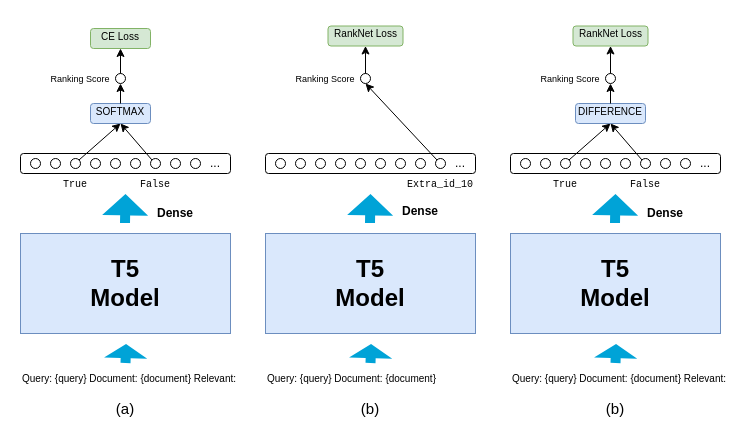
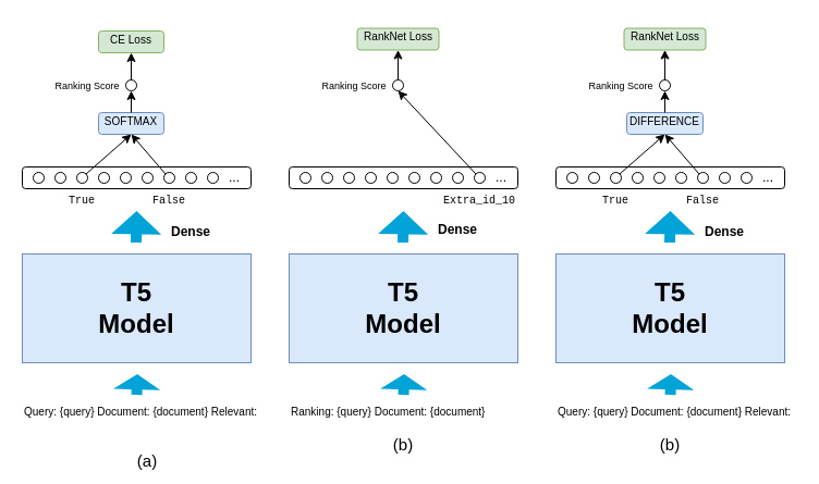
  <mxCell id="0" />
  <mxCell id="1" parent="0" />
  <mxCell id="2" value="" style="rounded=0;whiteSpace=wrap;html=1;fillColor=#dae8fc;strokeColor=#6c8ebf;" vertex="1" parent="1"><mxGeometry x="20" y="233" width="210" height="100" as="geometry" /></mxCell>
  <mxCell id="3" value="&lt;b&gt;&lt;font style=&quot;font-size: 24px;&quot;&gt;T5 Model&lt;/font&gt;&lt;/b&gt;" style="text;html=1;strokeColor=none;fillColor=none;align=center;verticalAlign=middle;whiteSpace=wrap;rounded=0;" vertex="1" parent="1"><mxGeometry x="95" y="268" width="60" height="30" as="geometry" /></mxCell>
  <mxCell id="4" value="Query: {query} Document: {document} Relevant:" style="text;html=1;strokeColor=none;fillColor=none;align=left;verticalAlign=middle;whiteSpace=wrap;rounded=0;fontSize=10;" vertex="1" parent="1"><mxGeometry x="20" y="363" width="220" height="30" as="geometry" /></mxCell>
  <mxCell id="5" value="" style="shape=flexArrow;endArrow=classic;html=1;rounded=1;endWidth=35;endSize=6.79;fillColor=#00a3d7;strokeColor=none;shadow=0;" edge="1" parent="1"><mxGeometry width="50" height="50" relative="1" as="geometry"><mxPoint x="124.5" y="223" as="sourcePoint" /><mxPoint x="125" y="193" as="targetPoint" /></mxGeometry></mxCell>
  <mxCell id="6" value="" style="rounded=1;whiteSpace=wrap;html=1;" vertex="1" parent="1"><mxGeometry x="20" y="153" width="210" height="20" as="geometry" /></mxCell>
  <mxCell id="7" value="" style="ellipse;whiteSpace=wrap;html=1;aspect=fixed;" vertex="1" parent="1"><mxGeometry x="30" y="158" width="10" height="10" as="geometry" /></mxCell>
  <mxCell id="8" value="" style="ellipse;whiteSpace=wrap;html=1;aspect=fixed;" vertex="1" parent="1"><mxGeometry x="50" y="158" width="10" height="10" as="geometry" /></mxCell>
  <mxCell id="9" value="" style="ellipse;whiteSpace=wrap;html=1;aspect=fixed;" vertex="1" parent="1"><mxGeometry x="70" y="158" width="10" height="10" as="geometry" /></mxCell>
  <mxCell id="10" value="" style="ellipse;whiteSpace=wrap;html=1;aspect=fixed;" vertex="1" parent="1"><mxGeometry x="90" y="158" width="10" height="10" as="geometry" /></mxCell>
  <mxCell id="11" value="" style="ellipse;whiteSpace=wrap;html=1;aspect=fixed;" vertex="1" parent="1"><mxGeometry x="110" y="158" width="10" height="10" as="geometry" /></mxCell>
  <mxCell id="12" value="" style="ellipse;whiteSpace=wrap;html=1;aspect=fixed;" vertex="1" parent="1"><mxGeometry x="130" y="158" width="10" height="10" as="geometry" /></mxCell>
  <mxCell id="13" value="" style="ellipse;whiteSpace=wrap;html=1;aspect=fixed;" vertex="1" parent="1"><mxGeometry x="150" y="158" width="10" height="10" as="geometry" /></mxCell>
  <mxCell id="14" value="" style="ellipse;whiteSpace=wrap;html=1;aspect=fixed;" vertex="1" parent="1"><mxGeometry x="170" y="158" width="10" height="10" as="geometry" /></mxCell>
  <mxCell id="15" value="" style="ellipse;whiteSpace=wrap;html=1;aspect=fixed;" vertex="1" parent="1"><mxGeometry x="190" y="158" width="10" height="10" as="geometry" /></mxCell>
  <mxCell id="16" value="..." style="text;html=1;strokeColor=none;fillColor=none;align=center;verticalAlign=middle;whiteSpace=wrap;rounded=0;" vertex="1" parent="1"><mxGeometry x="200" y="158" width="30" height="10" as="geometry" /></mxCell>
  <mxCell id="17" value="&lt;font style=&quot;font-size: 10px;&quot; face=&quot;Courier New&quot;&gt;True&lt;/font&gt;" style="text;html=1;strokeColor=none;fillColor=none;align=center;verticalAlign=middle;whiteSpace=wrap;rounded=0;" vertex="1" parent="1"><mxGeometry x="45" y="168" width="60" height="30" as="geometry" /></mxCell>
  <mxCell id="18" value="&lt;font style=&quot;font-size: 10px;&quot; face=&quot;Courier New&quot;&gt;False&lt;/font&gt;" style="text;html=1;strokeColor=none;fillColor=none;align=center;verticalAlign=middle;whiteSpace=wrap;rounded=0;" vertex="1" parent="1"><mxGeometry x="125" y="168" width="60" height="30" as="geometry" /></mxCell>
  <mxCell id="19" value="" style="endArrow=classic;html=1;rounded=0;exitX=1;exitY=0;exitDx=0;exitDy=0;" edge="1" parent="1" source="9"><mxGeometry width="50" height="50" relative="1" as="geometry"><mxPoint x="80" y="158" as="sourcePoint" /><mxPoint x="120" y="123" as="targetPoint" /></mxGeometry></mxCell>
  <mxCell id="20" value="" style="endArrow=classic;html=1;rounded=0;exitX=0;exitY=0;exitDx=0;exitDy=0;" edge="1" parent="1" source="13"><mxGeometry width="50" height="50" relative="1" as="geometry"><mxPoint x="90" y="168" as="sourcePoint" /><mxPoint x="120" y="123" as="targetPoint" /></mxGeometry></mxCell>
  <mxCell id="21" value="" style="rounded=1;whiteSpace=wrap;html=1;fillColor=#dae8fc;strokeColor=#6c8ebf;" vertex="1" parent="1"><mxGeometry x="90" y="103" width="60" height="20" as="geometry" /></mxCell>
  <mxCell id="22" value="&lt;font style=&quot;font-size: 10px;&quot;&gt;SOFTMAX&lt;/font&gt;" style="text;html=1;strokeColor=none;fillColor=none;align=center;verticalAlign=middle;whiteSpace=wrap;rounded=0;" vertex="1" parent="1"><mxGeometry x="90" y="98" width="60" height="25" as="geometry" /></mxCell>
  <mxCell id="23" value="" style="endArrow=classic;html=1;rounded=0;" edge="1" parent="1" target="24"><mxGeometry width="50" height="50" relative="1" as="geometry"><mxPoint x="120" y="103" as="sourcePoint" /><mxPoint x="120" y="83" as="targetPoint" /></mxGeometry></mxCell>
  <mxCell id="24" value="" style="ellipse;whiteSpace=wrap;html=1;aspect=fixed;" vertex="1" parent="1"><mxGeometry x="115" y="73" width="10" height="10" as="geometry" /></mxCell>
  <mxCell id="25" value="&lt;font style=&quot;font-size: 9px;&quot;&gt;Ranking Score&lt;/font&gt;" style="text;html=1;strokeColor=none;fillColor=none;align=center;verticalAlign=middle;whiteSpace=wrap;rounded=0;" vertex="1" parent="1"><mxGeometry x="30" y="63" width="100" height="30" as="geometry" /></mxCell>
  <mxCell id="26" value="" style="shape=flexArrow;endArrow=classic;html=1;rounded=1;endWidth=32.222;endSize=4.4;fillColor=#00a3d7;strokeColor=none;shadow=0;" edge="1" parent="1"><mxGeometry width="50" height="50" relative="1" as="geometry"><mxPoint x="125" y="363" as="sourcePoint" /><mxPoint x="125.56" y="343" as="targetPoint" /></mxGeometry></mxCell>
  <mxCell id="27" value="" style="endArrow=classic;html=1;rounded=0;entryX=0.5;entryY=1;entryDx=0;entryDy=0;" edge="1" parent="1" target="29"><mxGeometry width="50" height="50" relative="1" as="geometry"><mxPoint x="120" y="73" as="sourcePoint" /><mxPoint x="120" y="53" as="targetPoint" /></mxGeometry></mxCell>
  <mxCell id="28" value="" style="rounded=1;whiteSpace=wrap;html=1;fillColor=#d5e8d4;strokeColor=#82b366;" vertex="1" parent="1"><mxGeometry x="90" y="28" width="60" height="20" as="geometry" /></mxCell>
  <mxCell id="29" value="&lt;font style=&quot;font-size: 10px;&quot;&gt;CE Loss&lt;/font&gt;" style="text;html=1;strokeColor=none;fillColor=none;align=center;verticalAlign=middle;whiteSpace=wrap;rounded=0;" vertex="1" parent="1"><mxGeometry x="90" y="23" width="60" height="25" as="geometry" /></mxCell>
  <mxCell id="30" value="" style="rounded=0;whiteSpace=wrap;html=1;fillColor=#dae8fc;strokeColor=#6c8ebf;" vertex="1" parent="1"><mxGeometry x="265" y="233" width="210" height="100" as="geometry" /></mxCell>
  <mxCell id="31" value="&lt;b&gt;&lt;font style=&quot;font-size: 24px;&quot;&gt;T5 Model&lt;/font&gt;&lt;/b&gt;" style="text;html=1;strokeColor=none;fillColor=none;align=center;verticalAlign=middle;whiteSpace=wrap;rounded=0;" vertex="1" parent="1"><mxGeometry x="340" y="268" width="60" height="30" as="geometry" /></mxCell>
- <mxCell id="32" value="Query: {query} Document: {document}" style="text;html=1;strokeColor=none;fillColor=none;align=left;verticalAlign=middle;whiteSpace=wrap;rounded=0;fontSize=10;" vertex="1" parent="1"><mxGeometry x="265" y="363" width="220" height="30" as="geometry" /></mxCell>
+ <mxCell id="32" value="Ranking: {query} Document: {document}" style="text;html=1;strokeColor=none;fillColor=none;align=left;verticalAlign=middle;whiteSpace=wrap;rounded=0;fontSize=10;" vertex="1" parent="1"><mxGeometry x="265" y="363" width="220" height="30" as="geometry" /></mxCell>
  <mxCell id="33" value="" style="shape=flexArrow;endArrow=classic;html=1;rounded=1;endWidth=35;endSize=6.79;fillColor=#00a3d7;strokeColor=none;shadow=0;" edge="1" parent="1"><mxGeometry width="50" height="50" relative="1" as="geometry"><mxPoint x="369.5" y="223" as="sourcePoint" /><mxPoint x="370" y="193" as="targetPoint" /></mxGeometry></mxCell>
  <mxCell id="34" value="" style="rounded=1;whiteSpace=wrap;html=1;" vertex="1" parent="1"><mxGeometry x="265" y="153" width="210" height="20" as="geometry" /></mxCell>
  <mxCell id="35" value="" style="ellipse;whiteSpace=wrap;html=1;aspect=fixed;" vertex="1" parent="1"><mxGeometry x="275" y="158" width="10" height="10" as="geometry" /></mxCell>
  <mxCell id="36" value="" style="ellipse;whiteSpace=wrap;html=1;aspect=fixed;" vertex="1" parent="1"><mxGeometry x="295" y="158" width="10" height="10" as="geometry" /></mxCell>
  <mxCell id="37" value="" style="ellipse;whiteSpace=wrap;html=1;aspect=fixed;" vertex="1" parent="1"><mxGeometry x="315" y="158" width="10" height="10" as="geometry" /></mxCell>
  <mxCell id="38" value="" style="ellipse;whiteSpace=wrap;html=1;aspect=fixed;" vertex="1" parent="1"><mxGeometry x="335" y="158" width="10" height="10" as="geometry" /></mxCell>
  <mxCell id="39" value="" style="ellipse;whiteSpace=wrap;html=1;aspect=fixed;" vertex="1" parent="1"><mxGeometry x="355" y="158" width="10" height="10" as="geometry" /></mxCell>
  <mxCell id="40" value="" style="ellipse;whiteSpace=wrap;html=1;aspect=fixed;" vertex="1" parent="1"><mxGeometry x="375" y="158" width="10" height="10" as="geometry" /></mxCell>
  <mxCell id="41" value="" style="ellipse;whiteSpace=wrap;html=1;aspect=fixed;" vertex="1" parent="1"><mxGeometry x="395" y="158" width="10" height="10" as="geometry" /></mxCell>
  <mxCell id="42" value="" style="ellipse;whiteSpace=wrap;html=1;aspect=fixed;" vertex="1" parent="1"><mxGeometry x="415" y="158" width="10" height="10" as="geometry" /></mxCell>
  <mxCell id="43" value="" style="ellipse;whiteSpace=wrap;html=1;aspect=fixed;" vertex="1" parent="1"><mxGeometry x="435" y="158" width="10" height="10" as="geometry" /></mxCell>
  <mxCell id="44" value="..." style="text;html=1;strokeColor=none;fillColor=none;align=center;verticalAlign=middle;whiteSpace=wrap;rounded=0;" vertex="1" parent="1"><mxGeometry x="445" y="158" width="30" height="10" as="geometry" /></mxCell>
  <mxCell id="45" value="&lt;font style=&quot;font-size: 10px;&quot; face=&quot;Courier New&quot;&gt;Extra_id_10&lt;/font&gt;" style="text;html=1;strokeColor=none;fillColor=none;align=center;verticalAlign=middle;whiteSpace=wrap;rounded=0;" vertex="1" parent="1"><mxGeometry x="410" y="168" width="60" height="30" as="geometry" /></mxCell>
  <mxCell id="46" value="" style="ellipse;whiteSpace=wrap;html=1;aspect=fixed;" vertex="1" parent="1"><mxGeometry x="360" y="73" width="10" height="10" as="geometry" /></mxCell>
  <mxCell id="47" value="&lt;font style=&quot;font-size: 9px;&quot;&gt;Ranking Score&lt;/font&gt;" style="text;html=1;strokeColor=none;fillColor=none;align=center;verticalAlign=middle;whiteSpace=wrap;rounded=0;" vertex="1" parent="1"><mxGeometry x="275" y="63" width="100" height="30" as="geometry" /></mxCell>
  <mxCell id="48" value="" style="shape=flexArrow;endArrow=classic;html=1;rounded=1;endWidth=32.222;endSize=4.4;fillColor=#00a3d7;strokeColor=none;shadow=0;" edge="1" parent="1"><mxGeometry width="50" height="50" relative="1" as="geometry"><mxPoint x="370" y="363" as="sourcePoint" /><mxPoint x="370.56" y="343" as="targetPoint" /></mxGeometry></mxCell>
  <mxCell id="49" value="" style="endArrow=classic;html=1;rounded=0;entryX=0.5;entryY=1;entryDx=0;entryDy=0;" edge="1" parent="1" target="51"><mxGeometry width="50" height="50" relative="1" as="geometry"><mxPoint x="365" y="73" as="sourcePoint" /><mxPoint x="365" y="53" as="targetPoint" /></mxGeometry></mxCell>
  <mxCell id="50" value="" style="rounded=1;whiteSpace=wrap;html=1;fillColor=#d5e8d4;strokeColor=#82b366;" vertex="1" parent="1"><mxGeometry x="327.5" y="25.5" width="75" height="20" as="geometry" /></mxCell>
  <mxCell id="51" value="&lt;font style=&quot;font-size: 10px;&quot;&gt;RankNet Loss&lt;/font&gt;" style="text;html=1;strokeColor=none;fillColor=none;align=center;verticalAlign=middle;whiteSpace=wrap;rounded=0;" vertex="1" parent="1"><mxGeometry x="322.5" y="20.5" width="85" height="25" as="geometry" /></mxCell>
  <mxCell id="52" value="" style="rounded=0;whiteSpace=wrap;html=1;fillColor=#dae8fc;strokeColor=#6c8ebf;" vertex="1" parent="1"><mxGeometry x="510" y="233" width="210" height="100" as="geometry" /></mxCell>
  <mxCell id="53" value="&lt;b&gt;&lt;font style=&quot;font-size: 24px;&quot;&gt;T5 Model&lt;/font&gt;&lt;/b&gt;" style="text;html=1;strokeColor=none;fillColor=none;align=center;verticalAlign=middle;whiteSpace=wrap;rounded=0;" vertex="1" parent="1"><mxGeometry x="585" y="268" width="60" height="30" as="geometry" /></mxCell>
  <mxCell id="54" value="Query: {query} Document: {document} Relevant:" style="text;html=1;strokeColor=none;fillColor=none;align=left;verticalAlign=middle;whiteSpace=wrap;rounded=0;fontSize=10;" vertex="1" parent="1"><mxGeometry x="510" y="363" width="220" height="30" as="geometry" /></mxCell>
  <mxCell id="55" value="" style="shape=flexArrow;endArrow=classic;html=1;rounded=1;endWidth=35;endSize=6.79;fillColor=#00a3d7;strokeColor=none;shadow=0;" edge="1" parent="1"><mxGeometry width="50" height="50" relative="1" as="geometry"><mxPoint x="614.5" y="223" as="sourcePoint" /><mxPoint x="615" y="193" as="targetPoint" /></mxGeometry></mxCell>
  <mxCell id="56" value="" style="rounded=1;whiteSpace=wrap;html=1;" vertex="1" parent="1"><mxGeometry x="510" y="153" width="210" height="20" as="geometry" /></mxCell>
  <mxCell id="57" value="" style="ellipse;whiteSpace=wrap;html=1;aspect=fixed;" vertex="1" parent="1"><mxGeometry x="520" y="158" width="10" height="10" as="geometry" /></mxCell>
  <mxCell id="58" value="" style="ellipse;whiteSpace=wrap;html=1;aspect=fixed;" vertex="1" parent="1"><mxGeometry x="540" y="158" width="10" height="10" as="geometry" /></mxCell>
  <mxCell id="59" value="" style="ellipse;whiteSpace=wrap;html=1;aspect=fixed;" vertex="1" parent="1"><mxGeometry x="560" y="158" width="10" height="10" as="geometry" /></mxCell>
  <mxCell id="60" value="" style="ellipse;whiteSpace=wrap;html=1;aspect=fixed;" vertex="1" parent="1"><mxGeometry x="580" y="158" width="10" height="10" as="geometry" /></mxCell>
  <mxCell id="61" value="" style="ellipse;whiteSpace=wrap;html=1;aspect=fixed;" vertex="1" parent="1"><mxGeometry x="600" y="158" width="10" height="10" as="geometry" /></mxCell>
  <mxCell id="62" value="" style="ellipse;whiteSpace=wrap;html=1;aspect=fixed;" vertex="1" parent="1"><mxGeometry x="620" y="158" width="10" height="10" as="geometry" /></mxCell>
  <mxCell id="63" value="" style="ellipse;whiteSpace=wrap;html=1;aspect=fixed;" vertex="1" parent="1"><mxGeometry x="640" y="158" width="10" height="10" as="geometry" /></mxCell>
  <mxCell id="64" value="" style="ellipse;whiteSpace=wrap;html=1;aspect=fixed;" vertex="1" parent="1"><mxGeometry x="660" y="158" width="10" height="10" as="geometry" /></mxCell>
  <mxCell id="65" value="" style="ellipse;whiteSpace=wrap;html=1;aspect=fixed;" vertex="1" parent="1"><mxGeometry x="680" y="158" width="10" height="10" as="geometry" /></mxCell>
  <mxCell id="66" value="..." style="text;html=1;strokeColor=none;fillColor=none;align=center;verticalAlign=middle;whiteSpace=wrap;rounded=0;" vertex="1" parent="1"><mxGeometry x="690" y="158" width="30" height="10" as="geometry" /></mxCell>
  <mxCell id="67" value="&lt;font style=&quot;font-size: 10px;&quot; face=&quot;Courier New&quot;&gt;True&lt;/font&gt;" style="text;html=1;strokeColor=none;fillColor=none;align=center;verticalAlign=middle;whiteSpace=wrap;rounded=0;" vertex="1" parent="1"><mxGeometry x="535" y="168" width="60" height="30" as="geometry" /></mxCell>
  <mxCell id="68" value="&lt;font style=&quot;font-size: 10px;&quot; face=&quot;Courier New&quot;&gt;False&lt;/font&gt;" style="text;html=1;strokeColor=none;fillColor=none;align=center;verticalAlign=middle;whiteSpace=wrap;rounded=0;" vertex="1" parent="1"><mxGeometry x="615" y="168" width="60" height="30" as="geometry" /></mxCell>
  <mxCell id="69" value="" style="endArrow=classic;html=1;rounded=0;exitX=1;exitY=0;exitDx=0;exitDy=0;" edge="1" parent="1" source="59"><mxGeometry width="50" height="50" relative="1" as="geometry"><mxPoint x="570" y="158" as="sourcePoint" /><mxPoint x="610" y="123" as="targetPoint" /></mxGeometry></mxCell>
  <mxCell id="70" value="" style="endArrow=classic;html=1;rounded=0;exitX=0;exitY=0;exitDx=0;exitDy=0;" edge="1" parent="1" source="63"><mxGeometry width="50" height="50" relative="1" as="geometry"><mxPoint x="580" y="168" as="sourcePoint" /><mxPoint x="610" y="123" as="targetPoint" /></mxGeometry></mxCell>
  <mxCell id="71" value="" style="rounded=1;whiteSpace=wrap;html=1;fillColor=#dae8fc;strokeColor=#6c8ebf;" vertex="1" parent="1"><mxGeometry x="575" y="103" width="70" height="20" as="geometry" /></mxCell>
  <mxCell id="72" value="&lt;font style=&quot;font-size: 10px;&quot;&gt;DIFFERENCE&lt;/font&gt;" style="text;html=1;strokeColor=none;fillColor=none;align=center;verticalAlign=middle;whiteSpace=wrap;rounded=0;" vertex="1" parent="1"><mxGeometry x="580" y="98" width="60" height="25" as="geometry" /></mxCell>
  <mxCell id="73" value="" style="endArrow=classic;html=1;rounded=0;" edge="1" parent="1" target="74"><mxGeometry width="50" height="50" relative="1" as="geometry"><mxPoint x="610" y="103" as="sourcePoint" /><mxPoint x="610" y="83" as="targetPoint" /></mxGeometry></mxCell>
  <mxCell id="74" value="" style="ellipse;whiteSpace=wrap;html=1;aspect=fixed;" vertex="1" parent="1"><mxGeometry x="605" y="73" width="10" height="10" as="geometry" /></mxCell>
  <mxCell id="75" value="&lt;font style=&quot;font-size: 9px;&quot;&gt;Ranking Score&lt;/font&gt;" style="text;html=1;strokeColor=none;fillColor=none;align=center;verticalAlign=middle;whiteSpace=wrap;rounded=0;" vertex="1" parent="1"><mxGeometry x="520" y="63" width="100" height="30" as="geometry" /></mxCell>
  <mxCell id="76" value="" style="shape=flexArrow;endArrow=classic;html=1;rounded=1;endWidth=32.222;endSize=4.4;fillColor=#00a3d7;strokeColor=none;shadow=0;" edge="1" parent="1"><mxGeometry width="50" height="50" relative="1" as="geometry"><mxPoint x="615" y="363" as="sourcePoint" /><mxPoint x="615.56" y="343" as="targetPoint" /></mxGeometry></mxCell>
  <mxCell id="77" value="" style="endArrow=classic;html=1;rounded=0;entryX=0.5;entryY=1;entryDx=0;entryDy=0;" edge="1" parent="1" target="80"><mxGeometry width="50" height="50" relative="1" as="geometry"><mxPoint x="610" y="73" as="sourcePoint" /><mxPoint x="610" y="48" as="targetPoint" /></mxGeometry></mxCell>
  <mxCell id="78" value="" style="endArrow=classic;html=1;rounded=0;exitX=0;exitY=0;exitDx=0;exitDy=0;entryX=0.5;entryY=1;entryDx=0;entryDy=0;" edge="1" parent="1" source="43" target="46"><mxGeometry width="50" height="50" relative="1" as="geometry"><mxPoint x="396" y="159" as="sourcePoint" /><mxPoint x="365" y="123" as="targetPoint" /></mxGeometry></mxCell>
  <mxCell id="79" value="" style="rounded=1;whiteSpace=wrap;html=1;fillColor=#d5e8d4;strokeColor=#82b366;" vertex="1" parent="1"><mxGeometry x="572.5" y="25.5" width="75" height="20" as="geometry" /></mxCell>
  <mxCell id="80" value="&lt;font style=&quot;font-size: 10px;&quot;&gt;RankNet Loss&lt;/font&gt;" style="text;html=1;strokeColor=none;fillColor=none;align=center;verticalAlign=middle;whiteSpace=wrap;rounded=0;" vertex="1" parent="1"><mxGeometry x="567.5" y="20.5" width="85" height="25" as="geometry" /></mxCell>
  <mxCell id="81" value="&lt;b&gt;Dense&lt;/b&gt;" style="text;html=1;strokeColor=none;fillColor=none;align=center;verticalAlign=middle;whiteSpace=wrap;rounded=0;" vertex="1" parent="1"><mxGeometry x="145" y="198" width="60" height="30" as="geometry" /></mxCell>
  <mxCell id="82" value="&lt;b&gt;Dense&lt;/b&gt;" style="text;html=1;strokeColor=none;fillColor=none;align=center;verticalAlign=middle;whiteSpace=wrap;rounded=0;" vertex="1" parent="1"><mxGeometry x="390" y="196" width="60" height="30" as="geometry" /></mxCell>
  <mxCell id="83" value="&lt;b&gt;Dense&lt;/b&gt;" style="text;html=1;strokeColor=none;fillColor=none;align=center;verticalAlign=middle;whiteSpace=wrap;rounded=0;" vertex="1" parent="1"><mxGeometry x="635" y="198" width="60" height="30" as="geometry" /></mxCell>
- <mxCell id="84" value="&lt;font style=&quot;font-size: 15px;&quot;&gt;(a)&lt;/font&gt;" style="text;html=1;strokeColor=none;fillColor=none;align=center;verticalAlign=middle;whiteSpace=wrap;rounded=0;" vertex="1" parent="1"><mxGeometry x="79" y="393" width="92" height="30" as="geometry" /></mxCell>
+ <mxCell id="84" value="&lt;font style=&quot;font-size: 15px;&quot;&gt;(a)&lt;/font&gt;" style="text;html=1;strokeColor=none;fillColor=none;align=center;verticalAlign=middle;whiteSpace=wrap;rounded=0;" vertex="1" parent="1"><mxGeometry x="89" y="408" width="92" height="30" as="geometry" /></mxCell>
  <mxCell id="85" value="&lt;font style=&quot;font-size: 15px;&quot;&gt;(b)&lt;/font&gt;" style="text;html=1;strokeColor=none;fillColor=none;align=center;verticalAlign=middle;whiteSpace=wrap;rounded=0;" vertex="1" parent="1"><mxGeometry x="569" y="393" width="92" height="30" as="geometry" /></mxCell>
  <mxCell id="86" value="&lt;font style=&quot;font-size: 15px;&quot;&gt;(b)&lt;/font&gt;" style="text;html=1;strokeColor=none;fillColor=none;align=center;verticalAlign=middle;whiteSpace=wrap;rounded=0;" vertex="1" parent="1"><mxGeometry x="324" y="393" width="92" height="30" as="geometry" /></mxCell>
